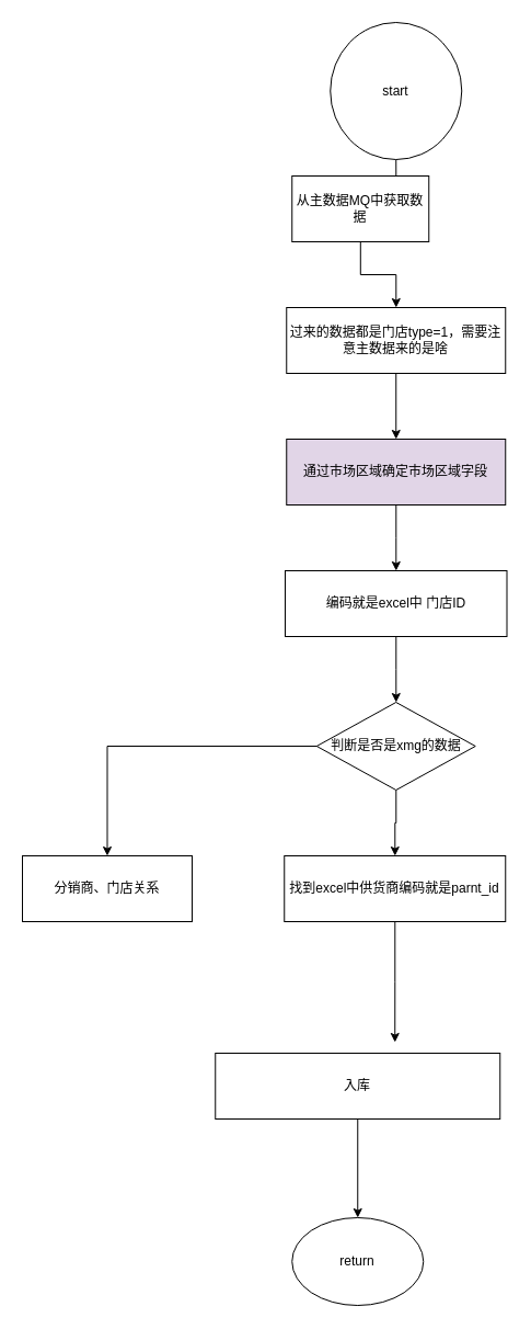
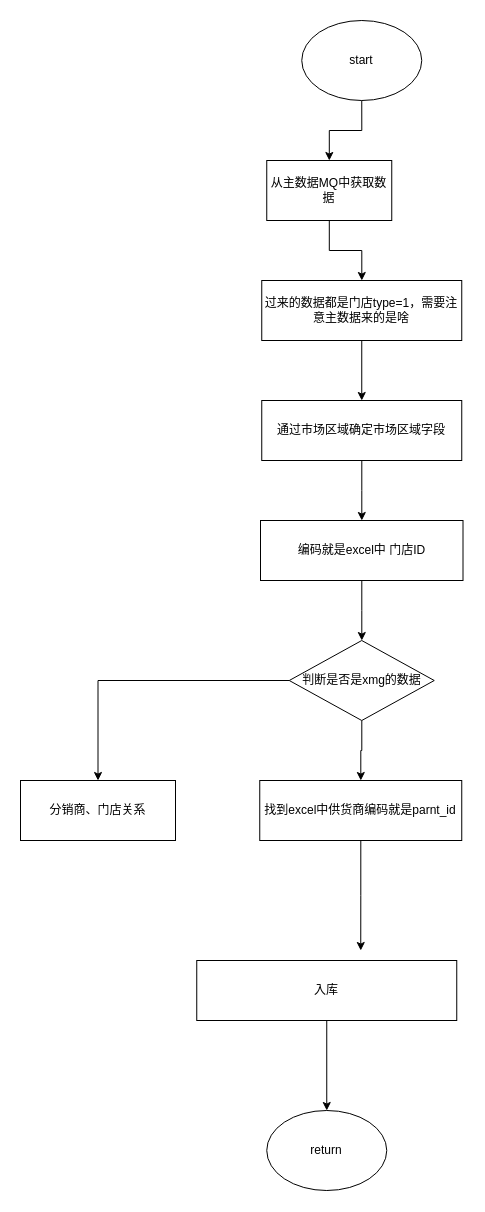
  <mxCell id="0" />
  <mxCell id="1" parent="0" />
  <mxCell id="2" value="" style="edgeStyle=orthogonalEdgeStyle;rounded=0;orthogonalLoop=1;jettySize=auto;html=1;" edge="1" parent="1" source="3" target="5"><mxGeometry relative="1" as="geometry" /></mxCell>
- <mxCell id="3" value="start" style="ellipse;whiteSpace=wrap;html=1;" vertex="1" parent="1"><mxGeometry x="301.25" y="20" width="120" height="125" as="geometry" /></mxCell>
+ <mxCell id="3" value="start" style="ellipse;whiteSpace=wrap;html=1;" vertex="1" parent="1"><mxGeometry x="301.25" y="20" width="120" height="80" as="geometry" /></mxCell>
  <mxCell id="4" value="" style="edgeStyle=orthogonalEdgeStyle;rounded=0;orthogonalLoop=1;jettySize=auto;html=1;" edge="1" parent="1" source="5" target="7"><mxGeometry relative="1" as="geometry" /></mxCell>
  <mxCell id="5" value="从主数据MQ中获取数据" style="rounded=0;whiteSpace=wrap;html=1;" vertex="1" parent="1"><mxGeometry x="266.25" y="160" width="125" height="60" as="geometry" /></mxCell>
  <mxCell id="6" value="" style="edgeStyle=orthogonalEdgeStyle;rounded=0;orthogonalLoop=1;jettySize=auto;html=1;" edge="1" parent="1" source="7" target="16"><mxGeometry relative="1" as="geometry" /></mxCell>
  <mxCell id="7" value="过来的数据都是门店type=1，需要注意主数据来的是啥" style="rounded=0;whiteSpace=wrap;html=1;" vertex="1" parent="1"><mxGeometry x="261.25" y="280" width="200" height="60" as="geometry" /></mxCell>
  <mxCell id="8" value="" style="edgeStyle=orthogonalEdgeStyle;rounded=0;orthogonalLoop=1;jettySize=auto;html=1;" edge="1" parent="1" source="9" target="14"><mxGeometry relative="1" as="geometry" /></mxCell>
  <mxCell id="9" value="编码就是excel中 门店ID" style="rounded=0;whiteSpace=wrap;html=1;" vertex="1" parent="1"><mxGeometry x="260" y="520" width="202.5" height="60" as="geometry" /></mxCell>
  <mxCell id="10" style="edgeStyle=orthogonalEdgeStyle;rounded=0;orthogonalLoop=1;jettySize=auto;html=1;" edge="1" parent="1" source="11"><mxGeometry relative="1" as="geometry"><mxPoint x="360.25" y="950" as="targetPoint" /></mxGeometry></mxCell>
  <mxCell id="11" value="找到excel中供货商编码就是parnt_id" style="rounded=0;whiteSpace=wrap;html=1;" vertex="1" parent="1"><mxGeometry x="259.25" y="780" width="202" height="60" as="geometry" /></mxCell>
  <mxCell id="12" value="" style="edgeStyle=orthogonalEdgeStyle;rounded=0;orthogonalLoop=1;jettySize=auto;html=1;" edge="1" parent="1" source="14" target="11"><mxGeometry relative="1" as="geometry" /></mxCell>
  <mxCell id="13" style="edgeStyle=orthogonalEdgeStyle;rounded=0;orthogonalLoop=1;jettySize=auto;html=1;entryX=0.5;entryY=0;entryDx=0;entryDy=0;" edge="1" parent="1" source="14" target="17"><mxGeometry relative="1" as="geometry" /></mxCell>
  <mxCell id="14" value="判断是否是xmg的数据" style="rhombus;whiteSpace=wrap;html=1;" vertex="1" parent="1"><mxGeometry x="288.75" y="640" width="145" height="80" as="geometry" /></mxCell>
  <mxCell id="15" value="" style="edgeStyle=orthogonalEdgeStyle;rounded=0;orthogonalLoop=1;jettySize=auto;html=1;" edge="1" parent="1" source="16" target="9"><mxGeometry relative="1" as="geometry" /></mxCell>
- <mxCell id="16" value="通过市场区域确定市场区域字段" style="rounded=0;whiteSpace=wrap;html=1;fillColor=#e1d5e7;" vertex="1" parent="1"><mxGeometry x="261.25" y="400" width="200" height="60" as="geometry" /></mxCell>
+ <mxCell id="16" value="通过市场区域确定市场区域字段" style="rounded=0;whiteSpace=wrap;html=1;" vertex="1" parent="1"><mxGeometry x="261.25" y="400" width="200" height="60" as="geometry" /></mxCell>
  <mxCell id="17" value="分销商、门店关系" style="rounded=0;whiteSpace=wrap;html=1;" vertex="1" parent="1"><mxGeometry x="20" y="780" width="155" height="60" as="geometry" /></mxCell>
  <mxCell id="18" value="" style="edgeStyle=orthogonalEdgeStyle;rounded=0;orthogonalLoop=1;jettySize=auto;html=1;" edge="1" parent="1" source="19" target="20"><mxGeometry relative="1" as="geometry" /></mxCell>
  <mxCell id="19" value="入库" style="rounded=0;whiteSpace=wrap;html=1;" vertex="1" parent="1"><mxGeometry x="196.25" y="960" width="260" height="60" as="geometry" /></mxCell>
  <mxCell id="20" value="return" style="ellipse;whiteSpace=wrap;html=1;" vertex="1" parent="1"><mxGeometry x="266.25" y="1110" width="120" height="80" as="geometry" /></mxCell>
